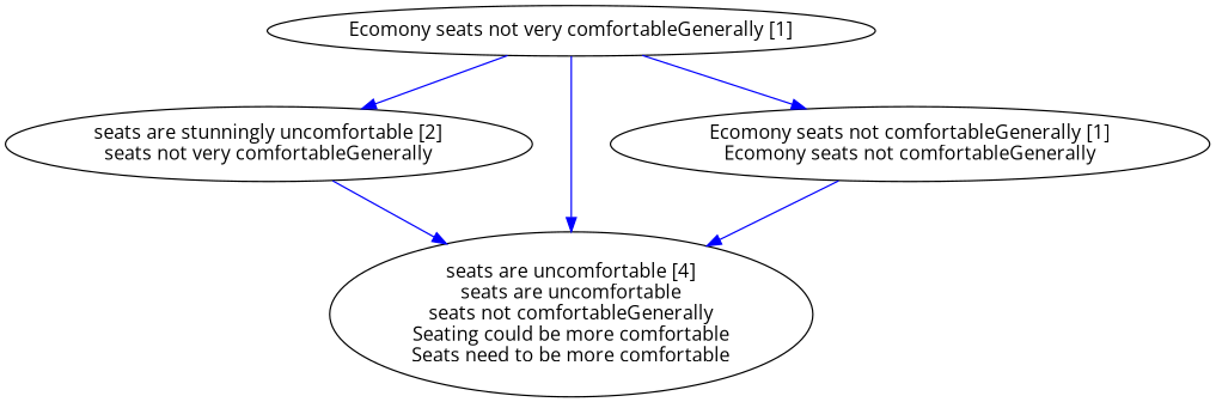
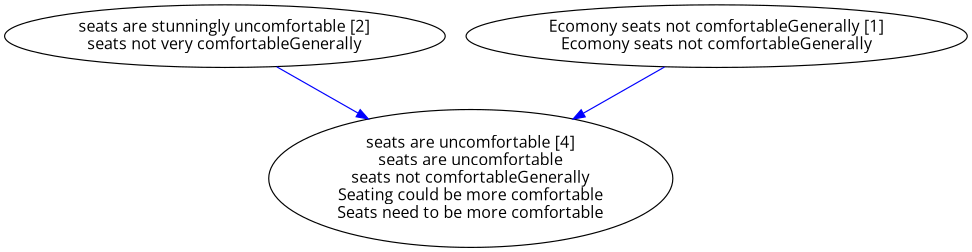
  digraph {
    fontname="Open Sans"
    node [fontname="Open Sans"]
    edge [color=blue fontname="Open Sans"]
    "seats are stunningly uncomfortable [2]\nseats not very comfortableGenerally"
    "seats are uncomfortable [4]\nseats are uncomfortable\nseats not comfortableGenerally\nSeating could be more comfortable\nSeats need to be more comfortable"
-   "Ecomony seats not very comfortableGenerally [1]"
    "Ecomony seats not comfortableGenerally [1]\nEcomony seats not comfortableGenerally"
    "seats are stunningly uncomfortable [2]\nseats not very comfortableGenerally" -> "seats are uncomfortable [4]\nseats are uncomfortable\nseats not comfortableGenerally\nSeating could be more comfortable\nSeats need to be more comfortable"
-   "Ecomony seats not very comfortableGenerally [1]" -> "seats are stunningly uncomfortable [2]\nseats not very comfortableGenerally"
-   "Ecomony seats not very comfortableGenerally [1]" -> "seats are uncomfortable [4]\nseats are uncomfortable\nseats not comfortableGenerally\nSeating could be more comfortable\nSeats need to be more comfortable"
-   "Ecomony seats not very comfortableGenerally [1]" -> "Ecomony seats not comfortableGenerally [1]\nEcomony seats not comfortableGenerally"
    "Ecomony seats not comfortableGenerally [1]\nEcomony seats not comfortableGenerally" -> "seats are uncomfortable [4]\nseats are uncomfortable\nseats not comfortableGenerally\nSeating could be more comfortable\nSeats need to be more comfortable"
  }
